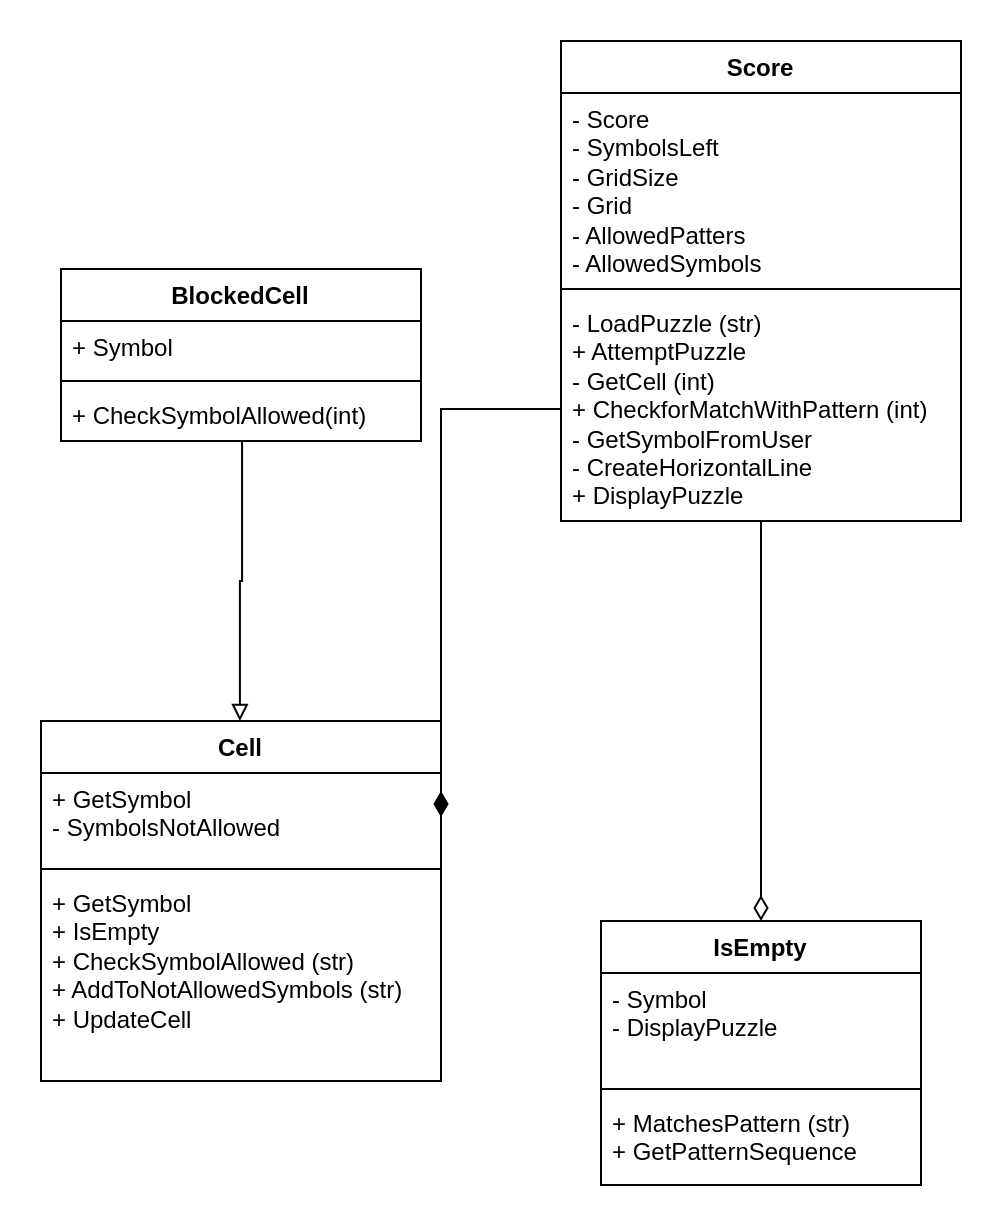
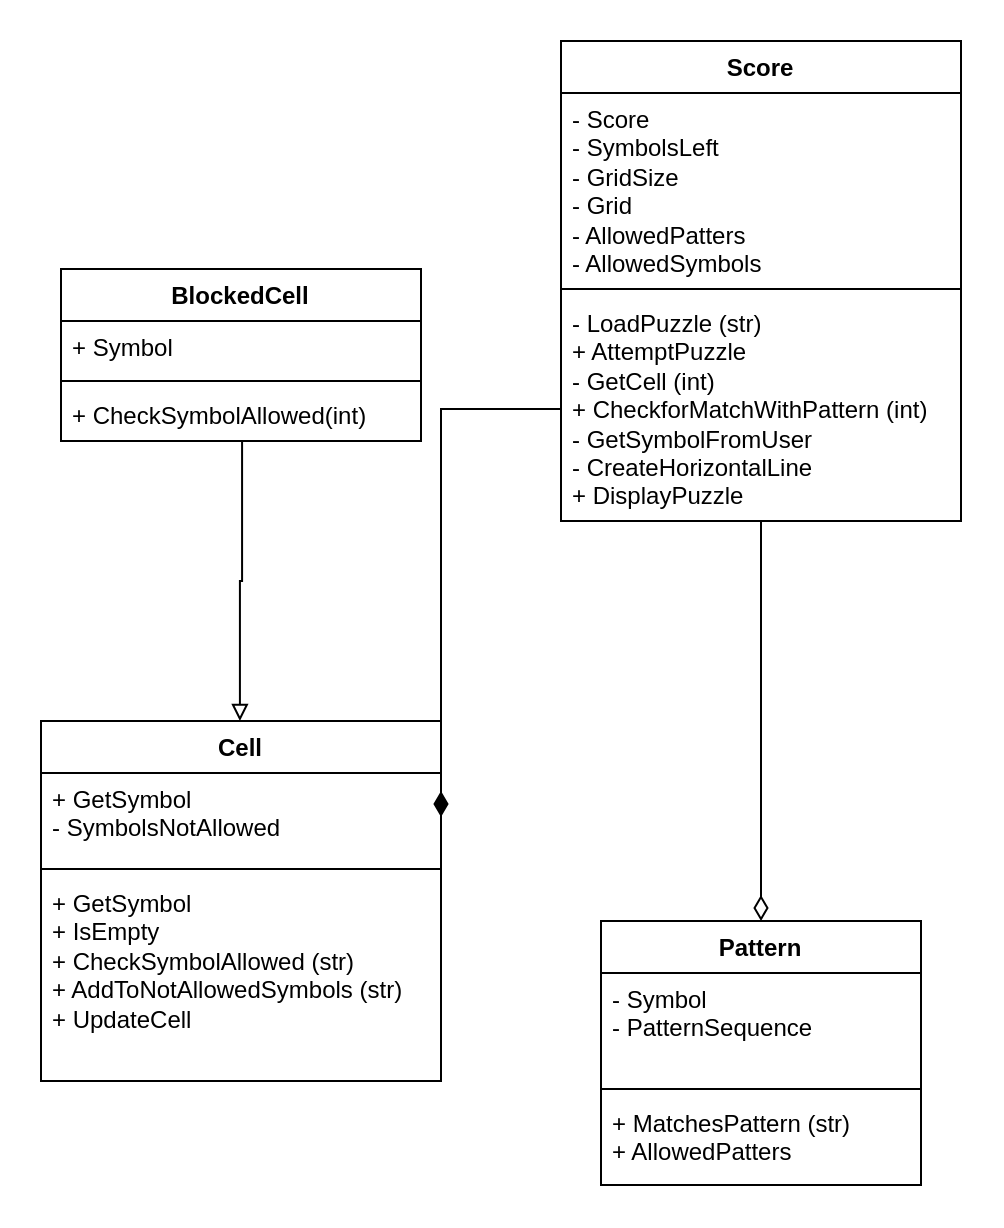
  <mxCell id="0" />
  <mxCell id="1" parent="0" />
  <mxCell id="2" value="Cell" style="swimlane;fontStyle=1;align=center;verticalAlign=top;childLayout=stackLayout;horizontal=1;startSize=26;horizontalStack=0;resizeParent=1;resizeParentMax=0;resizeLast=0;collapsible=1;marginBottom=0;whiteSpace=wrap;html=1;" vertex="1" parent="1"><mxGeometry x="20" y="360" width="200" height="180" as="geometry" /></mxCell>
  <mxCell id="3" value="+ GetSymbol&lt;br&gt;- SymbolsNotAllowed" style="text;strokeColor=none;fillColor=none;align=left;verticalAlign=top;spacingLeft=4;spacingRight=4;overflow=hidden;rotatable=0;points=[[0,0.5],[1,0.5]];portConstraint=eastwest;whiteSpace=wrap;html=1;" vertex="1" parent="2"><mxGeometry y="26" width="200" height="44" as="geometry" /></mxCell>
  <mxCell id="4" value="" style="line;strokeWidth=1;fillColor=none;align=left;verticalAlign=middle;spacingTop=-1;spacingLeft=3;spacingRight=3;rotatable=0;labelPosition=right;points=[];portConstraint=eastwest;strokeColor=inherit;" vertex="1" parent="2"><mxGeometry y="70" width="200" height="8" as="geometry" /></mxCell>
  <mxCell id="5" value="+ GetSymbol&lt;br&gt;+ IsEmpty&lt;br&gt;+ CheckSymbolAllowed (str)&lt;br&gt;+ AddToNotAllowedSymbols (str)&lt;br&gt;+ UpdateCell" style="text;strokeColor=none;fillColor=none;align=left;verticalAlign=top;spacingLeft=4;spacingRight=4;overflow=hidden;rotatable=0;points=[[0,0.5],[1,0.5]];portConstraint=eastwest;whiteSpace=wrap;html=1;" vertex="1" parent="2"><mxGeometry y="78" width="200" height="102" as="geometry" /></mxCell>
  <mxCell id="6" value="Score" style="swimlane;fontStyle=1;align=center;verticalAlign=top;childLayout=stackLayout;horizontal=1;startSize=26;horizontalStack=0;resizeParent=1;resizeParentMax=0;resizeLast=0;collapsible=1;marginBottom=0;whiteSpace=wrap;html=1;" vertex="1" parent="1"><mxGeometry x="280" y="20" width="200" height="240" as="geometry" /></mxCell>
  <mxCell id="7" value="- Score&lt;br&gt;- SymbolsLeft&lt;br&gt;- GridSize&lt;br&gt;- Grid&lt;br&gt;- AllowedPatters&lt;br&gt;- AllowedSymbols&lt;br&gt;" style="text;strokeColor=none;fillColor=none;align=left;verticalAlign=top;spacingLeft=4;spacingRight=4;overflow=hidden;rotatable=0;points=[[0,0.5],[1,0.5]];portConstraint=eastwest;whiteSpace=wrap;html=1;" vertex="1" parent="6"><mxGeometry y="26" width="200" height="94" as="geometry" /></mxCell>
  <mxCell id="8" value="" style="line;strokeWidth=1;fillColor=none;align=left;verticalAlign=middle;spacingTop=-1;spacingLeft=3;spacingRight=3;rotatable=0;labelPosition=right;points=[];portConstraint=eastwest;strokeColor=inherit;" vertex="1" parent="6"><mxGeometry y="120" width="200" height="8" as="geometry" /></mxCell>
  <mxCell id="9" value="- LoadPuzzle (str)&lt;br&gt;+ AttemptPuzzle&lt;br&gt;- GetCell (int)&lt;br&gt;+ CheckforMatchWithPattern (int)&lt;br&gt;- GetSymbolFromUser&lt;br&gt;- CreateHorizontalLine&lt;br&gt;+ DisplayPuzzle" style="text;strokeColor=none;fillColor=none;align=left;verticalAlign=top;spacingLeft=4;spacingRight=4;overflow=hidden;rotatable=0;points=[[0,0.5],[1,0.5]];portConstraint=eastwest;whiteSpace=wrap;html=1;" vertex="1" parent="6"><mxGeometry y="128" width="200" height="112" as="geometry" /></mxCell>
  <mxCell id="10" value="BlockedCell" style="swimlane;fontStyle=1;align=center;verticalAlign=top;childLayout=stackLayout;horizontal=1;startSize=26;horizontalStack=0;resizeParent=1;resizeParentMax=0;resizeLast=0;collapsible=1;marginBottom=0;whiteSpace=wrap;html=1;" vertex="1" parent="1"><mxGeometry x="30" y="134" width="180" height="86" as="geometry" /></mxCell>
  <mxCell id="11" value="+ Symbol" style="text;strokeColor=none;fillColor=none;align=left;verticalAlign=top;spacingLeft=4;spacingRight=4;overflow=hidden;rotatable=0;points=[[0,0.5],[1,0.5]];portConstraint=eastwest;whiteSpace=wrap;html=1;" vertex="1" parent="10"><mxGeometry y="26" width="180" height="26" as="geometry" /></mxCell>
  <mxCell id="12" value="" style="line;strokeWidth=1;fillColor=none;align=left;verticalAlign=middle;spacingTop=-1;spacingLeft=3;spacingRight=3;rotatable=0;labelPosition=right;points=[];portConstraint=eastwest;strokeColor=inherit;" vertex="1" parent="10"><mxGeometry y="52" width="180" height="8" as="geometry" /></mxCell>
  <mxCell id="13" value="+ CheckSymbolAllowed(int)" style="text;strokeColor=none;fillColor=none;align=left;verticalAlign=top;spacingLeft=4;spacingRight=4;overflow=hidden;rotatable=0;points=[[0,0.5],[1,0.5]];portConstraint=eastwest;whiteSpace=wrap;html=1;" vertex="1" parent="10"><mxGeometry y="60" width="180" height="26" as="geometry" /></mxCell>
- <mxCell id="14" value="IsEmpty&lt;br&gt;" style="swimlane;fontStyle=1;align=center;verticalAlign=top;childLayout=stackLayout;horizontal=1;startSize=26;horizontalStack=0;resizeParent=1;resizeParentMax=0;resizeLast=0;collapsible=1;marginBottom=0;whiteSpace=wrap;html=1;" vertex="1" parent="1"><mxGeometry x="300" y="460" width="160" height="132" as="geometry" /></mxCell>
- <mxCell id="15" value="- Symbol&lt;br&gt;- DisplayPuzzle" style="text;strokeColor=none;fillColor=none;align=left;verticalAlign=top;spacingLeft=4;spacingRight=4;overflow=hidden;rotatable=0;points=[[0,0.5],[1,0.5]];portConstraint=eastwest;whiteSpace=wrap;html=1;" vertex="1" parent="14"><mxGeometry y="26" width="160" height="54" as="geometry" /></mxCell>
+ <mxCell id="14" value="Pattern&lt;br&gt;" style="swimlane;fontStyle=1;align=center;verticalAlign=top;childLayout=stackLayout;horizontal=1;startSize=26;horizontalStack=0;resizeParent=1;resizeParentMax=0;resizeLast=0;collapsible=1;marginBottom=0;whiteSpace=wrap;html=1;" vertex="1" parent="1"><mxGeometry x="300" y="460" width="160" height="132" as="geometry" /></mxCell>
+ <mxCell id="15" value="- Symbol&lt;br&gt;- PatternSequence" style="text;strokeColor=none;fillColor=none;align=left;verticalAlign=top;spacingLeft=4;spacingRight=4;overflow=hidden;rotatable=0;points=[[0,0.5],[1,0.5]];portConstraint=eastwest;whiteSpace=wrap;html=1;" vertex="1" parent="14"><mxGeometry y="26" width="160" height="54" as="geometry" /></mxCell>
  <mxCell id="16" value="" style="line;strokeWidth=1;fillColor=none;align=left;verticalAlign=middle;spacingTop=-1;spacingLeft=3;spacingRight=3;rotatable=0;labelPosition=right;points=[];portConstraint=eastwest;strokeColor=inherit;" vertex="1" parent="14"><mxGeometry y="80" width="160" height="8" as="geometry" /></mxCell>
- <mxCell id="17" value="+ MatchesPattern (str)&lt;br&gt;+ GetPatternSequence" style="text;strokeColor=none;fillColor=none;align=left;verticalAlign=top;spacingLeft=4;spacingRight=4;overflow=hidden;rotatable=0;points=[[0,0.5],[1,0.5]];portConstraint=eastwest;whiteSpace=wrap;html=1;" vertex="1" parent="14"><mxGeometry y="88" width="160" height="44" as="geometry" /></mxCell>
+ <mxCell id="17" value="+ MatchesPattern (str)&lt;br&gt;+ AllowedPatters" style="text;strokeColor=none;fillColor=none;align=left;verticalAlign=top;spacingLeft=4;spacingRight=4;overflow=hidden;rotatable=0;points=[[0,0.5],[1,0.5]];portConstraint=eastwest;whiteSpace=wrap;html=1;" vertex="1" parent="14"><mxGeometry y="88" width="160" height="44" as="geometry" /></mxCell>
  <mxCell id="18" value="" style="endArrow=block;html=1;endFill=0;edgeStyle=elbowEdgeStyle;elbow=vertical;rounded=0;exitX=0.506;exitY=1;exitDx=0;exitDy=0;exitPerimeter=0;entryX=0.5;entryY=0;entryDx=0;entryDy=0;" edge="1" parent="1"><mxGeometry width="160" relative="1" as="geometry"><mxPoint x="120.54" y="220" as="sourcePoint" /><mxPoint x="119.46" y="360" as="targetPoint" /></mxGeometry></mxCell>
  <mxCell id="19" value="" style="html=1;startArrow=diamondThin;startFill=0;edgeStyle=elbowEdgeStyle;elbow=vertical;startSize=10;endArrow=none;endFill=0;rounded=0;exitX=0.5;exitY=0;exitDx=0;exitDy=0;" edge="1" parent="1" source="14" target="9"><mxGeometry width="160" relative="1" as="geometry"><mxPoint x="320" y="350" as="sourcePoint" /><mxPoint x="480" y="350" as="targetPoint" /></mxGeometry></mxCell>
  <mxCell id="20" value="" style="html=1;startArrow=diamondThin;startFill=1;edgeStyle=elbowEdgeStyle;elbow=vertical;startSize=10;endArrow=none;endFill=0;rounded=0;exitX=1;exitY=0.5;exitDx=0;exitDy=0;entryX=0;entryY=0.5;entryDx=0;entryDy=0;" edge="1" parent="1" source="3" target="9"><mxGeometry width="160" relative="1" as="geometry"><mxPoint x="260" y="340" as="sourcePoint" /><mxPoint x="420" y="340" as="targetPoint" /><Array as="points"><mxPoint x="240" y="204" /></Array></mxGeometry></mxCell>
